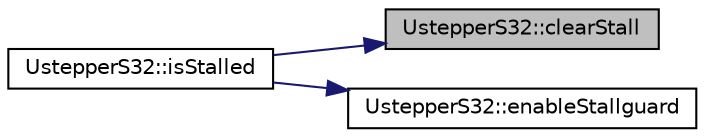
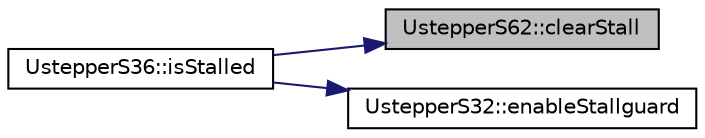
  digraph {
    rankdir=RL
    node [color=black fillcolor=white fontname=Helvetica fontsize=10 shape=record style=filled]
    edge [color=midnightblue dir=back fontname=Helvetica fontsize=10 labelfontname=Helvetica labelfontsize=10 style=solid]
-   n1 [fillcolor=grey75 fontcolor=black height=0.2 label="UstepperS32::clearStall" width=0.4]
-   n2 [height=0.2 label="UstepperS32::isStalled" width=0.4]
+   n1 [fillcolor=grey75 fontcolor=black height=0.2 label="UstepperS62::clearStall" width=0.4]
+   n2 [height=0.2 label="UstepperS36::isStalled" width=0.4]
    n3 [height=0.2 label="UstepperS32::enableStallguard" width=0.4]
    n1 -> n2
    n3 -> n2
  }
